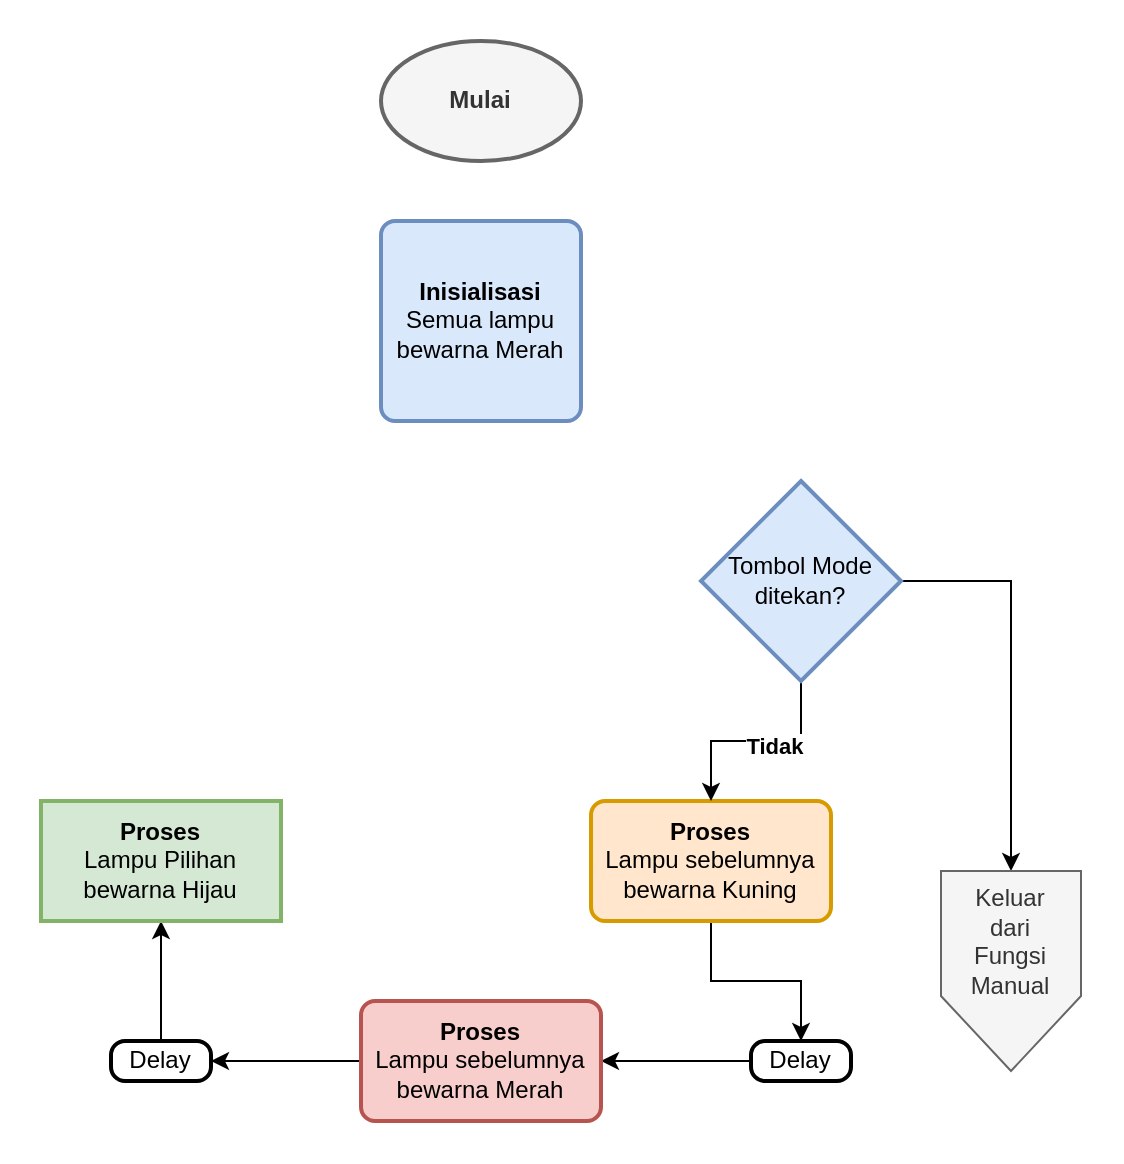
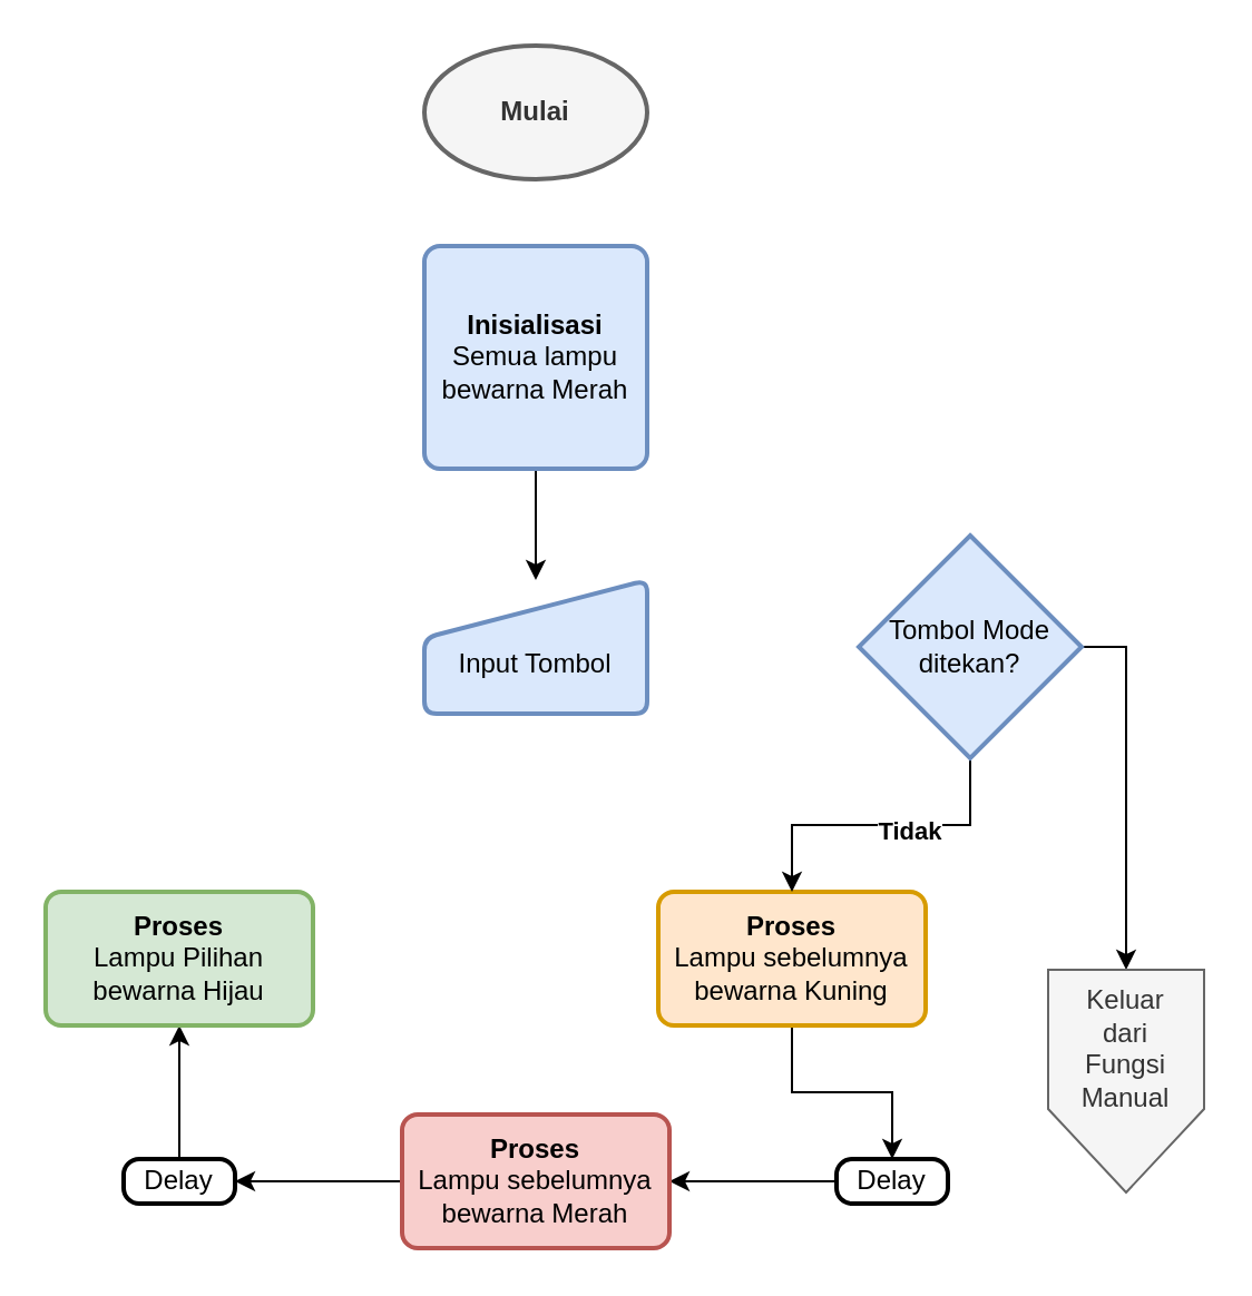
  <mxCell id="0" />
  <mxCell id="1" parent="0" />
  <mxCell id="2" value="&lt;b&gt;Mulai&lt;/b&gt;" style="strokeWidth=2;html=1;shape=mxgraph.flowchart.start_1;whiteSpace=wrap;fillColor=#f5f5f5;fontColor=#333333;strokeColor=#666666;" parent="1" vertex="1"><mxGeometry x="190" y="20" width="100" height="60" as="geometry" /></mxCell>
+ <mxCell id="3" style="edgeStyle=orthogonalEdgeStyle;rounded=0;orthogonalLoop=1;jettySize=auto;html=1;exitX=0.5;exitY=1;exitDx=0;exitDy=0;entryX=0.5;entryY=0;entryDx=0;entryDy=0;" parent="1" source="4" target="5" edge="1"><mxGeometry relative="1" as="geometry" /></mxCell>
  <mxCell id="4" value="&lt;b&gt;Inisialisasi&lt;/b&gt;&lt;br&gt;Semua lampu bewarna Merah" style="rounded=1;whiteSpace=wrap;html=1;absoluteArcSize=1;arcSize=14;strokeWidth=2;fillColor=#dae8fc;strokeColor=#6c8ebf;" parent="1" vertex="1"><mxGeometry x="190" y="110" width="100" height="100" as="geometry" /></mxCell>
+ <mxCell id="5" value="&lt;br&gt;Input Tombol" style="html=1;strokeWidth=2;shape=manualInput;whiteSpace=wrap;rounded=1;size=26;arcSize=11;fillColor=#dae8fc;strokeColor=#6c8ebf;" parent="1" vertex="1"><mxGeometry x="190" y="260" width="100" height="60" as="geometry" /></mxCell>
  <mxCell id="6" style="edgeStyle=orthogonalEdgeStyle;rounded=0;orthogonalLoop=1;jettySize=auto;html=1;exitX=0.5;exitY=1;exitDx=0;exitDy=0;entryX=0.5;entryY=0;entryDx=0;entryDy=0;" parent="1" source="7" target="9" edge="1"><mxGeometry relative="1" as="geometry" /></mxCell>
  <mxCell id="7" value="&lt;b&gt;Proses&lt;/b&gt;&lt;br&gt;Lampu sebelumnya bewarna Kuning" style="rounded=1;whiteSpace=wrap;html=1;absoluteArcSize=1;arcSize=14;strokeWidth=2;fillColor=#ffe6cc;strokeColor=#d79b00;" parent="1" vertex="1"><mxGeometry x="295" y="400" width="120" height="60" as="geometry" /></mxCell>
  <mxCell id="8" style="edgeStyle=orthogonalEdgeStyle;rounded=0;orthogonalLoop=1;jettySize=auto;html=1;exitX=0;exitY=0.5;exitDx=0;exitDy=0;entryX=1;entryY=0.5;entryDx=0;entryDy=0;" parent="1" source="9" target="11" edge="1"><mxGeometry relative="1" as="geometry" /></mxCell>
  <mxCell id="9" value="Delay" style="rounded=1;whiteSpace=wrap;html=1;absoluteArcSize=1;arcSize=14;strokeWidth=2;" parent="1" vertex="1"><mxGeometry x="375" y="520" width="50" height="20" as="geometry" /></mxCell>
  <mxCell id="10" style="edgeStyle=orthogonalEdgeStyle;rounded=0;orthogonalLoop=1;jettySize=auto;html=1;exitX=0;exitY=0.5;exitDx=0;exitDy=0;entryX=1;entryY=0.5;entryDx=0;entryDy=0;" parent="1" source="11" target="13" edge="1"><mxGeometry relative="1" as="geometry" /></mxCell>
  <mxCell id="11" value="&lt;b&gt;Proses&lt;/b&gt;&lt;br&gt;Lampu sebelumnya bewarna Merah" style="rounded=1;whiteSpace=wrap;html=1;absoluteArcSize=1;arcSize=14;strokeWidth=2;fillColor=#f8cecc;strokeColor=#b85450;" parent="1" vertex="1"><mxGeometry x="180" y="500" width="120" height="60" as="geometry" /></mxCell>
  <mxCell id="12" style="edgeStyle=orthogonalEdgeStyle;rounded=0;orthogonalLoop=1;jettySize=auto;html=1;exitX=0.5;exitY=0;exitDx=0;exitDy=0;entryX=0.5;entryY=1;entryDx=0;entryDy=0;" parent="1" source="13" target="14" edge="1"><mxGeometry relative="1" as="geometry" /></mxCell>
  <mxCell id="13" value="Delay" style="rounded=1;whiteSpace=wrap;html=1;absoluteArcSize=1;arcSize=14;strokeWidth=2;" parent="1" vertex="1"><mxGeometry x="55" y="520" width="50" height="20" as="geometry" /></mxCell>
- <mxCell id="14" value="&lt;b&gt;Proses&lt;/b&gt;&lt;br&gt;Lampu Pilihan bewarna Hijau" style="whiteSpace=wrap;html=1;absoluteArcSize=1;arcSize=14;strokeWidth=2;fillColor=#d5e8d4;strokeColor=#82b366;rounded=0;" parent="1" vertex="1"><mxGeometry x="20" y="400" width="120" height="60" as="geometry" /></mxCell>
+ <mxCell id="14" value="&lt;b&gt;Proses&lt;/b&gt;&lt;br&gt;Lampu Pilihan bewarna Hijau" style="rounded=1;whiteSpace=wrap;html=1;absoluteArcSize=1;arcSize=14;strokeWidth=2;fillColor=#d5e8d4;strokeColor=#82b366;" parent="1" vertex="1"><mxGeometry x="20" y="400" width="120" height="60" as="geometry" /></mxCell>
  <mxCell id="15" style="edgeStyle=orthogonalEdgeStyle;rounded=0;orthogonalLoop=1;jettySize=auto;html=1;exitX=0.5;exitY=1;exitDx=0;exitDy=0;exitPerimeter=0;entryX=0.5;entryY=0;entryDx=0;entryDy=0;" edge="1" parent="1" source="18" target="7"><mxGeometry relative="1" as="geometry" /></mxCell>
  <mxCell id="16" value="&lt;b&gt;Tidak&lt;/b&gt;" style="edgeLabel;html=1;align=center;verticalAlign=middle;resizable=0;points=[];" vertex="1" connectable="0" parent="15"><mxGeometry x="-0.167" y="2" relative="1" as="geometry"><mxPoint as="offset" /></mxGeometry></mxCell>
  <mxCell id="17" style="edgeStyle=orthogonalEdgeStyle;rounded=0;orthogonalLoop=1;jettySize=auto;html=1;exitX=1;exitY=0.5;exitDx=0;exitDy=0;exitPerimeter=0;entryX=0.5;entryY=0;entryDx=0;entryDy=0;" edge="1" parent="1" source="18" target="19"><mxGeometry relative="1" as="geometry" /></mxCell>
- <mxCell id="18" value="Tombol Mode ditekan?" style="strokeWidth=2;html=1;shape=mxgraph.flowchart.decision;whiteSpace=wrap;fillColor=#dae8fc;strokeColor=#6c8ebf;" vertex="1" parent="1"><mxGeometry x="350" y="240" width="100" height="100" as="geometry" /></mxCell>
+ <mxCell id="18" value="Tombol Mode ditekan?" style="strokeWidth=2;html=1;shape=mxgraph.flowchart.decision;whiteSpace=wrap;fillColor=#dae8fc;strokeColor=#6c8ebf;" vertex="1" parent="1"><mxGeometry x="385" y="240" width="100" height="100" as="geometry" /></mxCell>
  <mxCell id="19" value="Keluar&lt;br&gt;dari&lt;br&gt;Fungsi Manual&lt;br&gt;&lt;div&gt;&lt;br&gt;&lt;/div&gt;&lt;div&gt;&lt;br&gt;&lt;/div&gt;" style="shape=offPageConnector;whiteSpace=wrap;html=1;fillColor=#f5f5f5;fontColor=#333333;strokeColor=#666666;" vertex="1" parent="1"><mxGeometry x="470" y="435" width="70" height="100" as="geometry" /></mxCell>
